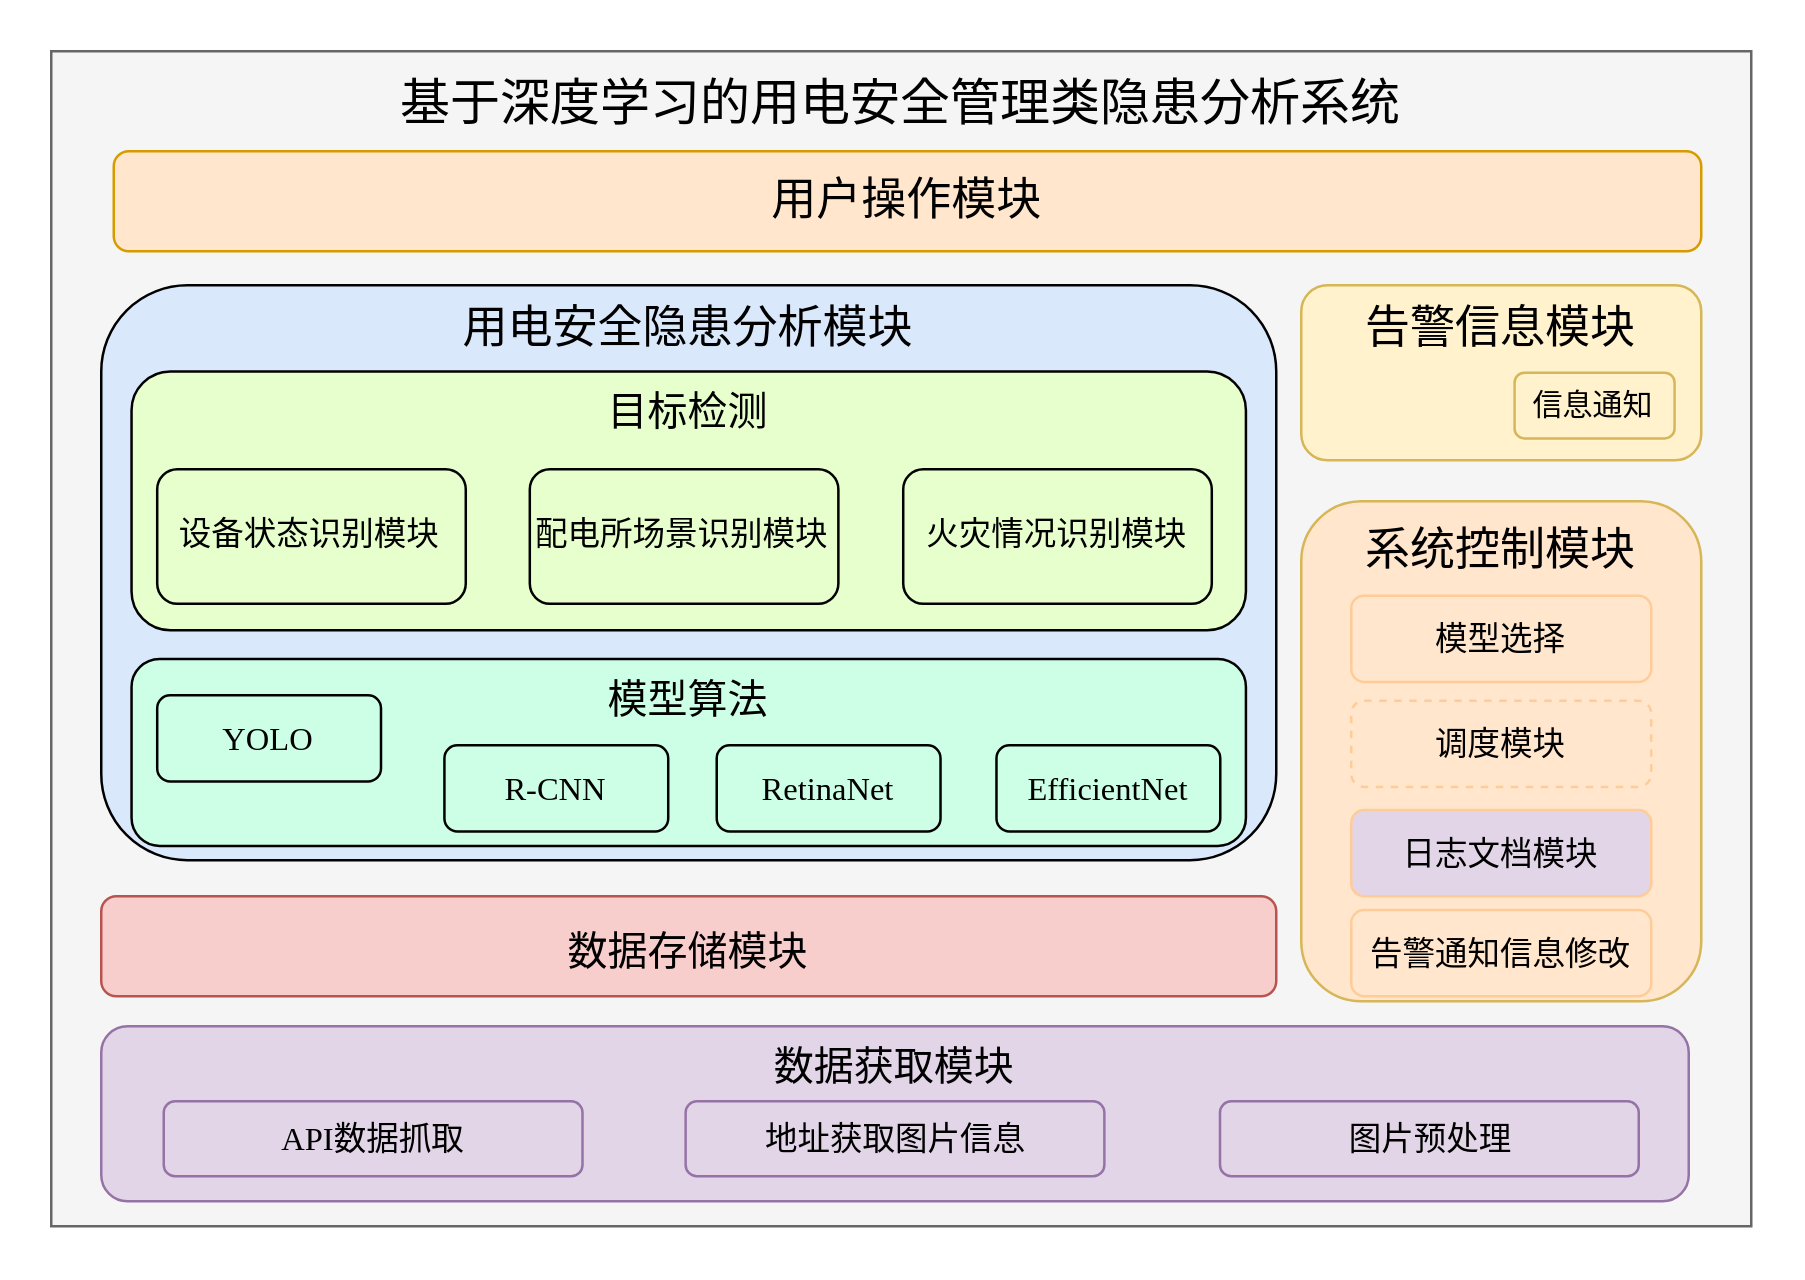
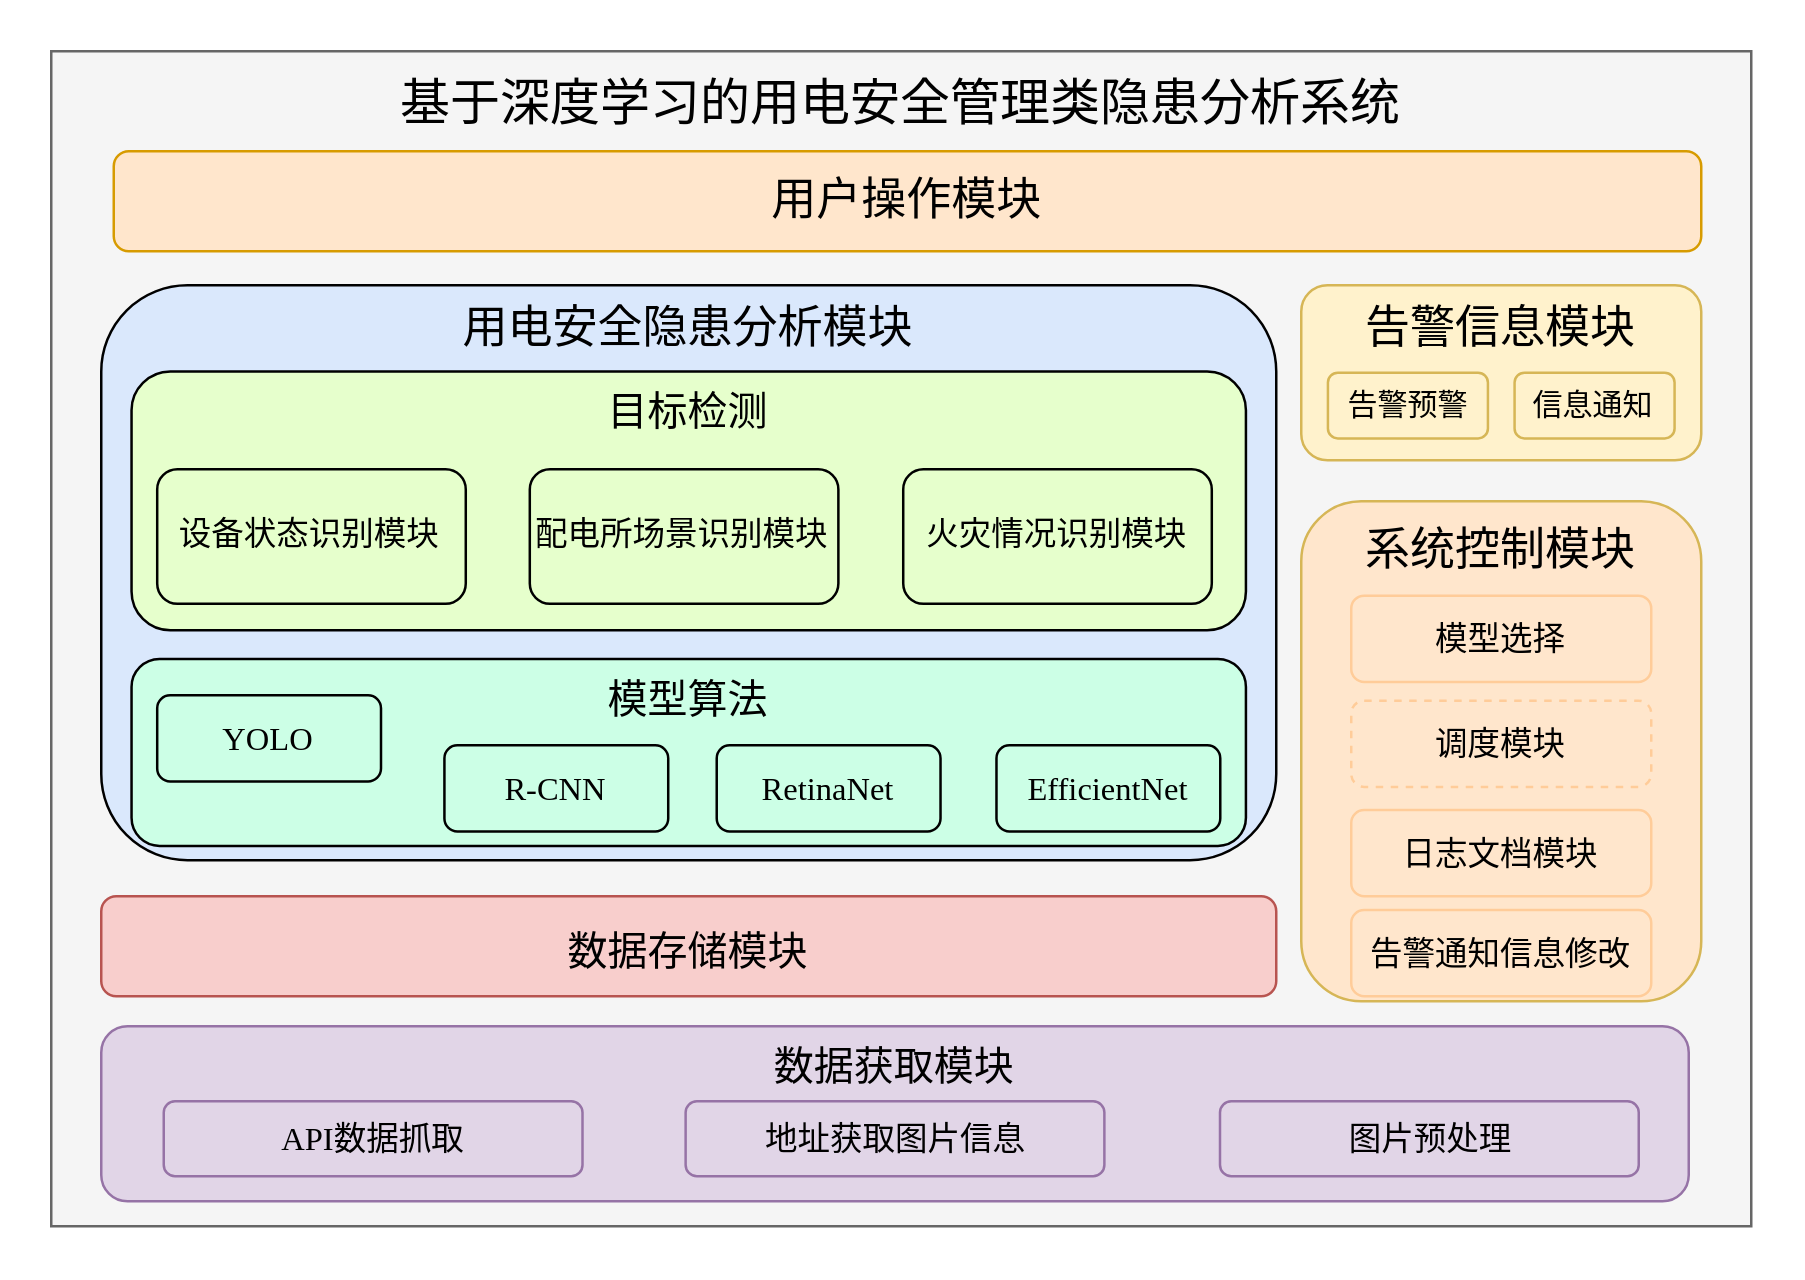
  <mxCell id="0" />
  <mxCell id="1" parent="0" />
  <mxCell id="2" value="" style="rounded=0;whiteSpace=wrap;html=1;glass=0;shadow=0;perimeterSpacing=0;fillColor=#f5f5f5;fontColor=#333333;strokeColor=#666666;fontFamily=宋体;" parent="1" vertex="1"><mxGeometry x="20" y="20" width="680" height="470" as="geometry" /></mxCell>
  <mxCell id="3" value="&lt;font style=&quot;font-size: 20px;&quot;&gt;基于深度学习的用电安全管理类隐患分析系统&lt;/font&gt;" style="rounded=0;whiteSpace=wrap;html=1;shadow=0;glass=0;strokeColor=default;fontFamily=宋体;fontSize=12;fontColor=default;fillColor=default;strokeWidth=0;opacity=0;" parent="1" vertex="1"><mxGeometry x="20" y="20" width="680" height="40" as="geometry" /></mxCell>
  <mxCell id="4" value="&lt;font style=&quot;font-size: 18px;&quot;&gt;用户操作模块&lt;/font&gt;" style="rounded=1;whiteSpace=wrap;html=1;shadow=0;glass=0;strokeColor=#d79b00;fontFamily=宋体;fontSize=18;fillColor=#ffe6cc;" parent="1" vertex="1"><mxGeometry x="45" y="60" width="635" height="40" as="geometry" /></mxCell>
  <mxCell id="5" value="&lt;font style=&quot;font-size: 16px;&quot;&gt;数据存储模块&lt;/font&gt;" style="rounded=1;whiteSpace=wrap;html=1;shadow=0;glass=0;strokeColor=#b85450;fontFamily=宋体;fontSize=20;fillColor=#f8cecc;" parent="1" vertex="1"><mxGeometry x="40" y="358" width="470" height="40" as="geometry" /></mxCell>
  <mxCell id="6" value="" style="group;fontFamily=宋体;" vertex="1" connectable="0" parent="1"><mxGeometry x="520" y="113.6" width="160" height="70" as="geometry" /></mxCell>
  <mxCell id="7" value="" style="group;fontFamily=宋体;" vertex="1" connectable="0" parent="6"><mxGeometry width="160.0" height="70" as="geometry" /></mxCell>
  <mxCell id="8" value="&lt;font style=&quot;font-size: 18px;&quot;&gt;告警信息模块&lt;/font&gt;" style="rounded=1;whiteSpace=wrap;html=1;shadow=0;glass=0;strokeColor=#d6b656;fontFamily=宋体;fontSize=18;fillColor=#fff2cc;verticalAlign=top;" parent="7" vertex="1"><mxGeometry width="160.0" height="70" as="geometry" /></mxCell>
+ <mxCell id="9" value="告警预警" style="rounded=1;whiteSpace=wrap;html=1;fillColor=#fff2cc;strokeColor=#d6b656;fontFamily=宋体;" vertex="1" parent="7"><mxGeometry x="10.667" y="35" width="64" height="26.25" as="geometry" /></mxCell>
  <mxCell id="10" value="信息通知" style="rounded=1;whiteSpace=wrap;html=1;fillColor=#fff2cc;strokeColor=#d6b656;fontFamily=宋体;" vertex="1" parent="7"><mxGeometry x="85.333" y="35" width="64" height="26.25" as="geometry" /></mxCell>
  <mxCell id="11" value="" style="group;fontFamily=宋体;" vertex="1" connectable="0" parent="1"><mxGeometry x="40" y="410" width="635" height="70" as="geometry" /></mxCell>
  <mxCell id="12" value="&lt;font style=&quot;font-size: 16px;&quot;&gt;数据获取模块&lt;/font&gt;" style="rounded=1;whiteSpace=wrap;html=1;shadow=0;glass=0;strokeColor=#9673a6;fontFamily=宋体;fontSize=12;fillColor=#e1d5e7;verticalAlign=top;horizontal=1;" parent="11" vertex="1"><mxGeometry width="635" height="70" as="geometry" /></mxCell>
  <mxCell id="13" value="&lt;font style=&quot;font-size: 13px;&quot;&gt;地址获取图片信息&lt;/font&gt;" style="rounded=1;whiteSpace=wrap;html=1;fillColor=#e1d5e7;strokeColor=#9673a6;fontFamily=宋体;" vertex="1" parent="11"><mxGeometry x="233.75" y="30" width="167.5" height="30" as="geometry" /></mxCell>
  <mxCell id="14" value="&lt;font style=&quot;font-size: 13px;&quot;&gt;图片预处理&lt;/font&gt;" style="rounded=1;whiteSpace=wrap;html=1;fillColor=#e1d5e7;strokeColor=#9673a6;fontFamily=宋体;" vertex="1" parent="11"><mxGeometry x="447.5" y="30" width="167.5" height="30" as="geometry" /></mxCell>
  <mxCell id="15" value="&lt;font style=&quot;font-size: 13px;&quot;&gt;API数据抓取&lt;/font&gt;" style="rounded=1;whiteSpace=wrap;html=1;fillColor=#e1d5e7;strokeColor=#9673a6;fontFamily=宋体;" vertex="1" parent="11"><mxGeometry x="25" y="30" width="167.5" height="30" as="geometry" /></mxCell>
  <mxCell id="16" value="" style="group;fontFamily=宋体;" vertex="1" connectable="0" parent="1"><mxGeometry x="40" y="113.6" width="470" height="230" as="geometry" /></mxCell>
  <mxCell id="17" value="" style="group;fontFamily=宋体;" vertex="1" connectable="0" parent="16"><mxGeometry width="470" height="230.0" as="geometry" /></mxCell>
  <mxCell id="18" value="用电安全隐患分析模块" style="rounded=1;whiteSpace=wrap;html=1;shadow=0;glass=0;strokeColor=#000000;fontFamily=宋体;fontSize=18;fillColor=#dae8fc;verticalAlign=top;" parent="17" vertex="1"><mxGeometry width="470" height="230.0" as="geometry" /></mxCell>
  <mxCell id="19" value="" style="group;fontFamily=宋体;" vertex="1" connectable="0" parent="17"><mxGeometry x="12.123" y="149.5" width="445.754" height="74.75" as="geometry" /></mxCell>
  <mxCell id="20" value="&lt;font&gt;模型算法&lt;/font&gt;" style="rounded=1;whiteSpace=wrap;html=1;verticalAlign=top;fontSize=16;fillColor=#CCFFE6;strokeColor=#000000;fontFamily=宋体;" vertex="1" parent="19"><mxGeometry width="445.754" height="74.75" as="geometry" /></mxCell>
  <mxCell id="21" value="&lt;font style=&quot;font-size: 13px;&quot;&gt;YOLO&lt;/font&gt;" style="rounded=1;whiteSpace=wrap;html=1;fontFamily=宋体;fillColor=#CCFFE6;strokeColor=#000000;" parent="19" vertex="1"><mxGeometry x="10.258" y="14.5" width="89.524" height="34.5" as="geometry" /></mxCell>
  <mxCell id="22" value="&lt;font style=&quot;font-size: 13px;&quot;&gt;R-CNN&lt;/font&gt;" style="rounded=1;whiteSpace=wrap;html=1;fontFamily=宋体;fillColor=#CCFFE6;strokeColor=#000000;" vertex="1" parent="19"><mxGeometry x="125.147" y="34.5" width="89.524" height="34.5" as="geometry" /></mxCell>
  <mxCell id="23" value="&lt;font style=&quot;font-size: 13px;&quot;&gt;RetinaNet&lt;/font&gt;" style="rounded=1;whiteSpace=wrap;html=1;fontFamily=宋体;fillColor=#CCFFE6;strokeColor=#000000;" vertex="1" parent="19"><mxGeometry x="234.067" y="34.5" width="89.524" height="34.5" as="geometry" /></mxCell>
  <mxCell id="24" value="&lt;font style=&quot;font-size: 13px;&quot;&gt;EfficientNet&lt;/font&gt;" style="rounded=1;whiteSpace=wrap;html=1;fontFamily=宋体;fillColor=#CCFFE6;strokeColor=#000000;" vertex="1" parent="19"><mxGeometry x="345.972" y="34.5" width="89.524" height="34.5" as="geometry" /></mxCell>
  <mxCell id="25" value="" style="group;fontFamily=宋体;" vertex="1" connectable="0" parent="17"><mxGeometry x="12.123" y="34.5" width="445.754" height="103.5" as="geometry" /></mxCell>
  <mxCell id="26" value="&lt;font&gt;目标检测&lt;/font&gt;" style="rounded=1;whiteSpace=wrap;html=1;verticalAlign=top;fontSize=16;fillColor=#E6FFCC;strokeColor=#000000;container=0;fontFamily=宋体;" vertex="1" parent="25"><mxGeometry width="445.754" height="103.5" as="geometry" /></mxCell>
  <mxCell id="27" value="&lt;font style=&quot;font-size: 13px;&quot;&gt;火灾情况识别模块&lt;/font&gt;" style="rounded=1;whiteSpace=wrap;html=1;shadow=0;glass=0;strokeColor=default;fontFamily=宋体;fontSize=14;fontColor=default;fillColor=#E6FFCC;verticalAlign=middle;align=center;container=0;" vertex="1" parent="25"><mxGeometry x="308.671" y="39.1" width="123.431" height="53.774" as="geometry" /></mxCell>
  <mxCell id="28" value="&lt;font style=&quot;font-size: 13px;&quot;&gt;配电所场景识别模块&lt;/font&gt;" style="rounded=1;whiteSpace=wrap;html=1;shadow=0;glass=0;strokeColor=default;fontFamily=宋体;fontSize=14;fontColor=default;fillColor=#E6FFCC;verticalAlign=middle;align=center;container=0;" parent="25" vertex="1"><mxGeometry x="159.3" y="39.1" width="123.431" height="53.774" as="geometry" /></mxCell>
  <mxCell id="29" value="&lt;font style=&quot;font-size: 13px;&quot;&gt;&lt;font style=&quot;border-color: var(--border-color); font-size: 13px;&quot;&gt;设备状态&lt;/font&gt;识别模块&lt;/font&gt;" style="rounded=1;whiteSpace=wrap;html=1;shadow=0;glass=0;strokeColor=#000000;fontFamily=宋体;fontSize=14;fontColor=default;fillColor=#E6FFCC;verticalAlign=middle;align=center;container=0;" vertex="1" parent="25"><mxGeometry x="10.258" y="39.1" width="123.431" height="53.774" as="geometry" /></mxCell>
  <mxCell id="30" value="&lt;font style=&quot;font-size: 18px;&quot;&gt;系统控制模块&lt;/font&gt;" style="rounded=1;whiteSpace=wrap;html=1;shadow=0;glass=0;strokeColor=#d6b656;fontFamily=宋体;fontSize=20;fillColor=#FFE6CC;verticalAlign=top;" vertex="1" parent="1"><mxGeometry x="520" y="200" width="160" height="200" as="geometry" /></mxCell>
  <mxCell id="31" value="模型选择" style="rounded=1;whiteSpace=wrap;html=1;fontFamily=宋体;fillColor=#FFE6CC;strokeColor=#FFCC99;fontSize=13;" vertex="1" parent="1"><mxGeometry x="540" y="237.75" width="120" height="34.5" as="geometry" /></mxCell>
  <mxCell id="32" value="告警通知信息修改" style="rounded=1;whiteSpace=wrap;html=1;fontFamily=宋体;fillColor=#FFE6CC;strokeColor=#FFCC99;fontSize=13;" vertex="1" parent="1"><mxGeometry x="540" y="363.5" width="120" height="34.5" as="geometry" /></mxCell>
- <mxCell id="33" value="日志文档模块" style="rounded=1;whiteSpace=wrap;html=1;fontFamily=宋体;fillColor=#e1d5e7;strokeColor=#FFCC99;fontSize=13;" vertex="1" parent="1"><mxGeometry x="540" y="323.5" width="120" height="34.5" as="geometry" /></mxCell>
+ <mxCell id="33" value="日志文档模块" style="rounded=1;whiteSpace=wrap;html=1;fontFamily=宋体;fillColor=#FFE6CC;strokeColor=#FFCC99;fontSize=13;" vertex="1" parent="1"><mxGeometry x="540" y="323.5" width="120" height="34.5" as="geometry" /></mxCell>
  <mxCell id="34" value="调度模块" style="rounded=1;whiteSpace=wrap;html=1;fontFamily=宋体;fillColor=#FFE6CC;strokeColor=#FFCC99;fontSize=13;dashed=1;" vertex="1" parent="1"><mxGeometry x="540" y="279.75" width="120" height="34.5" as="geometry" /></mxCell>
